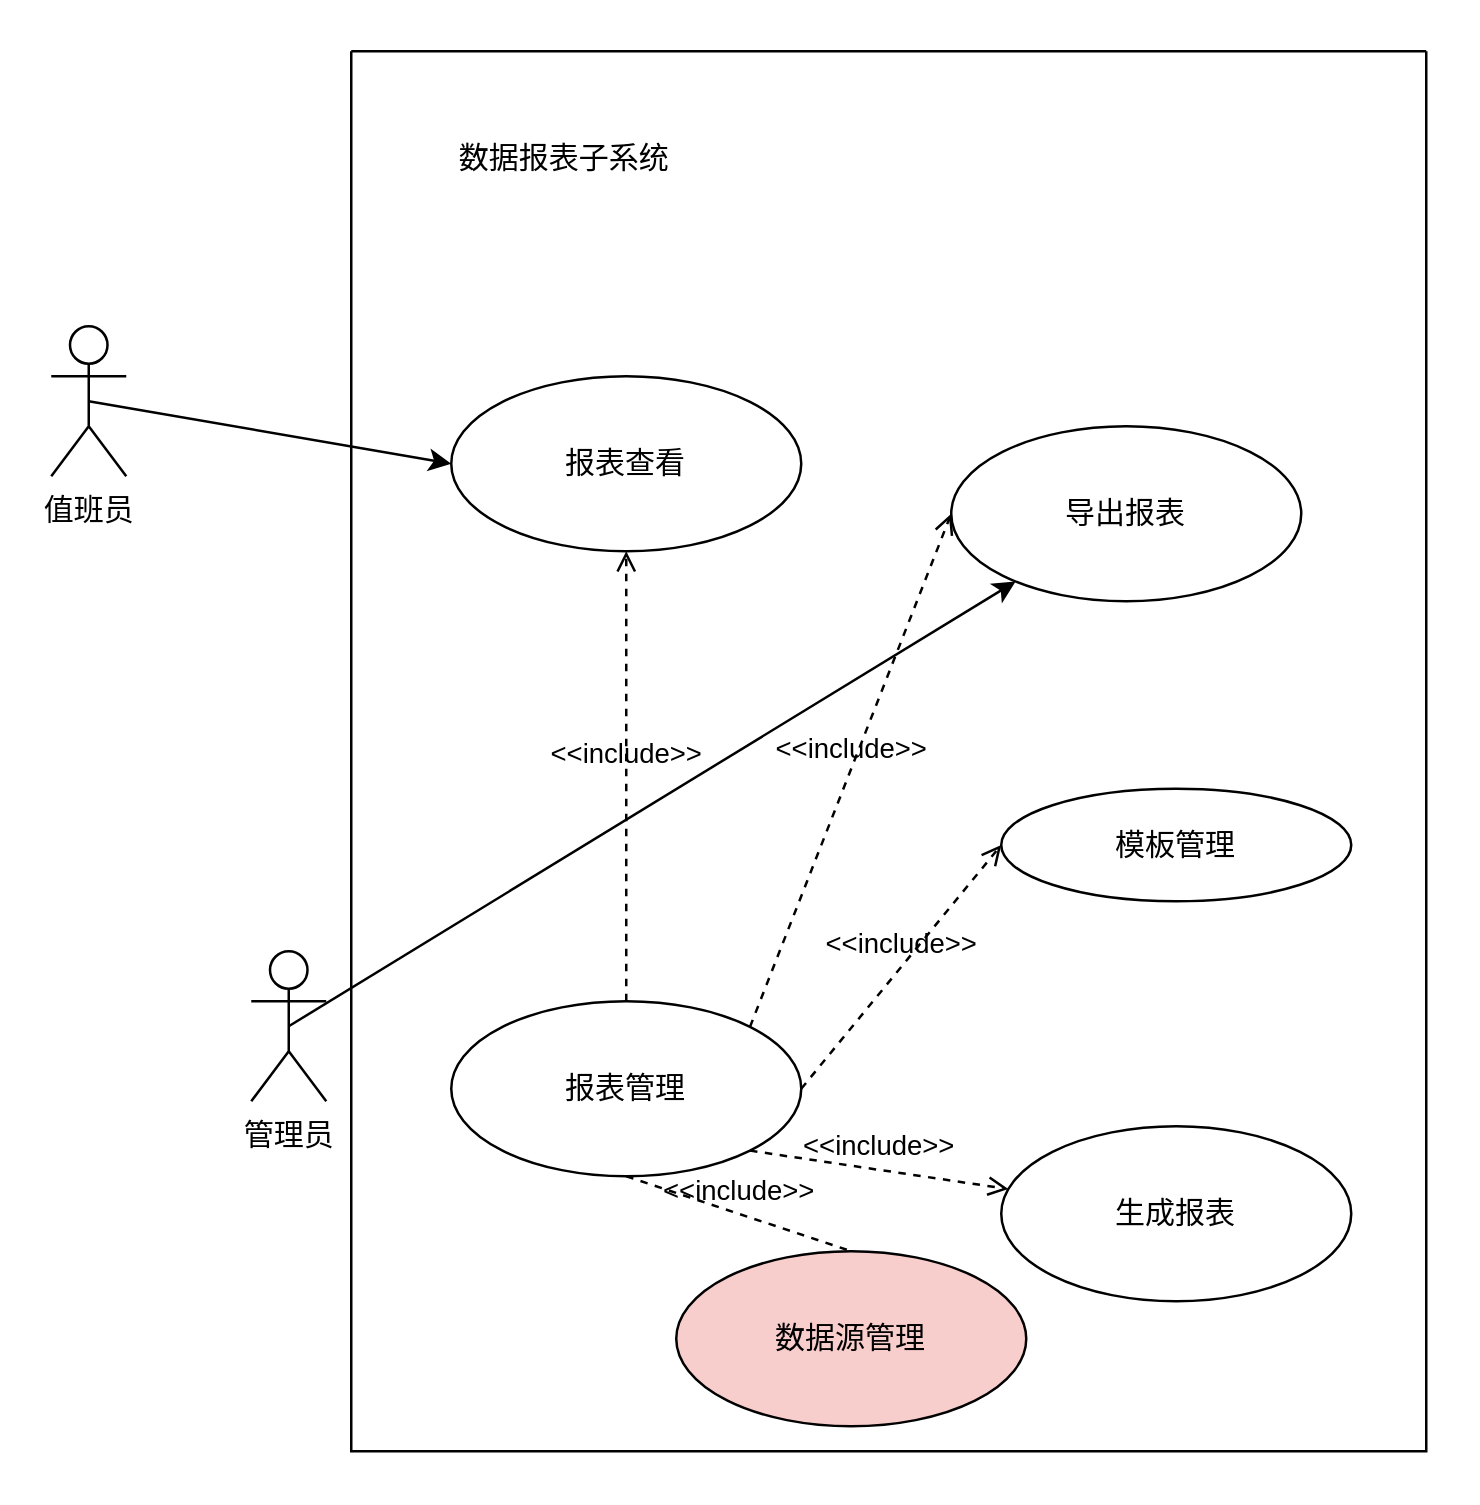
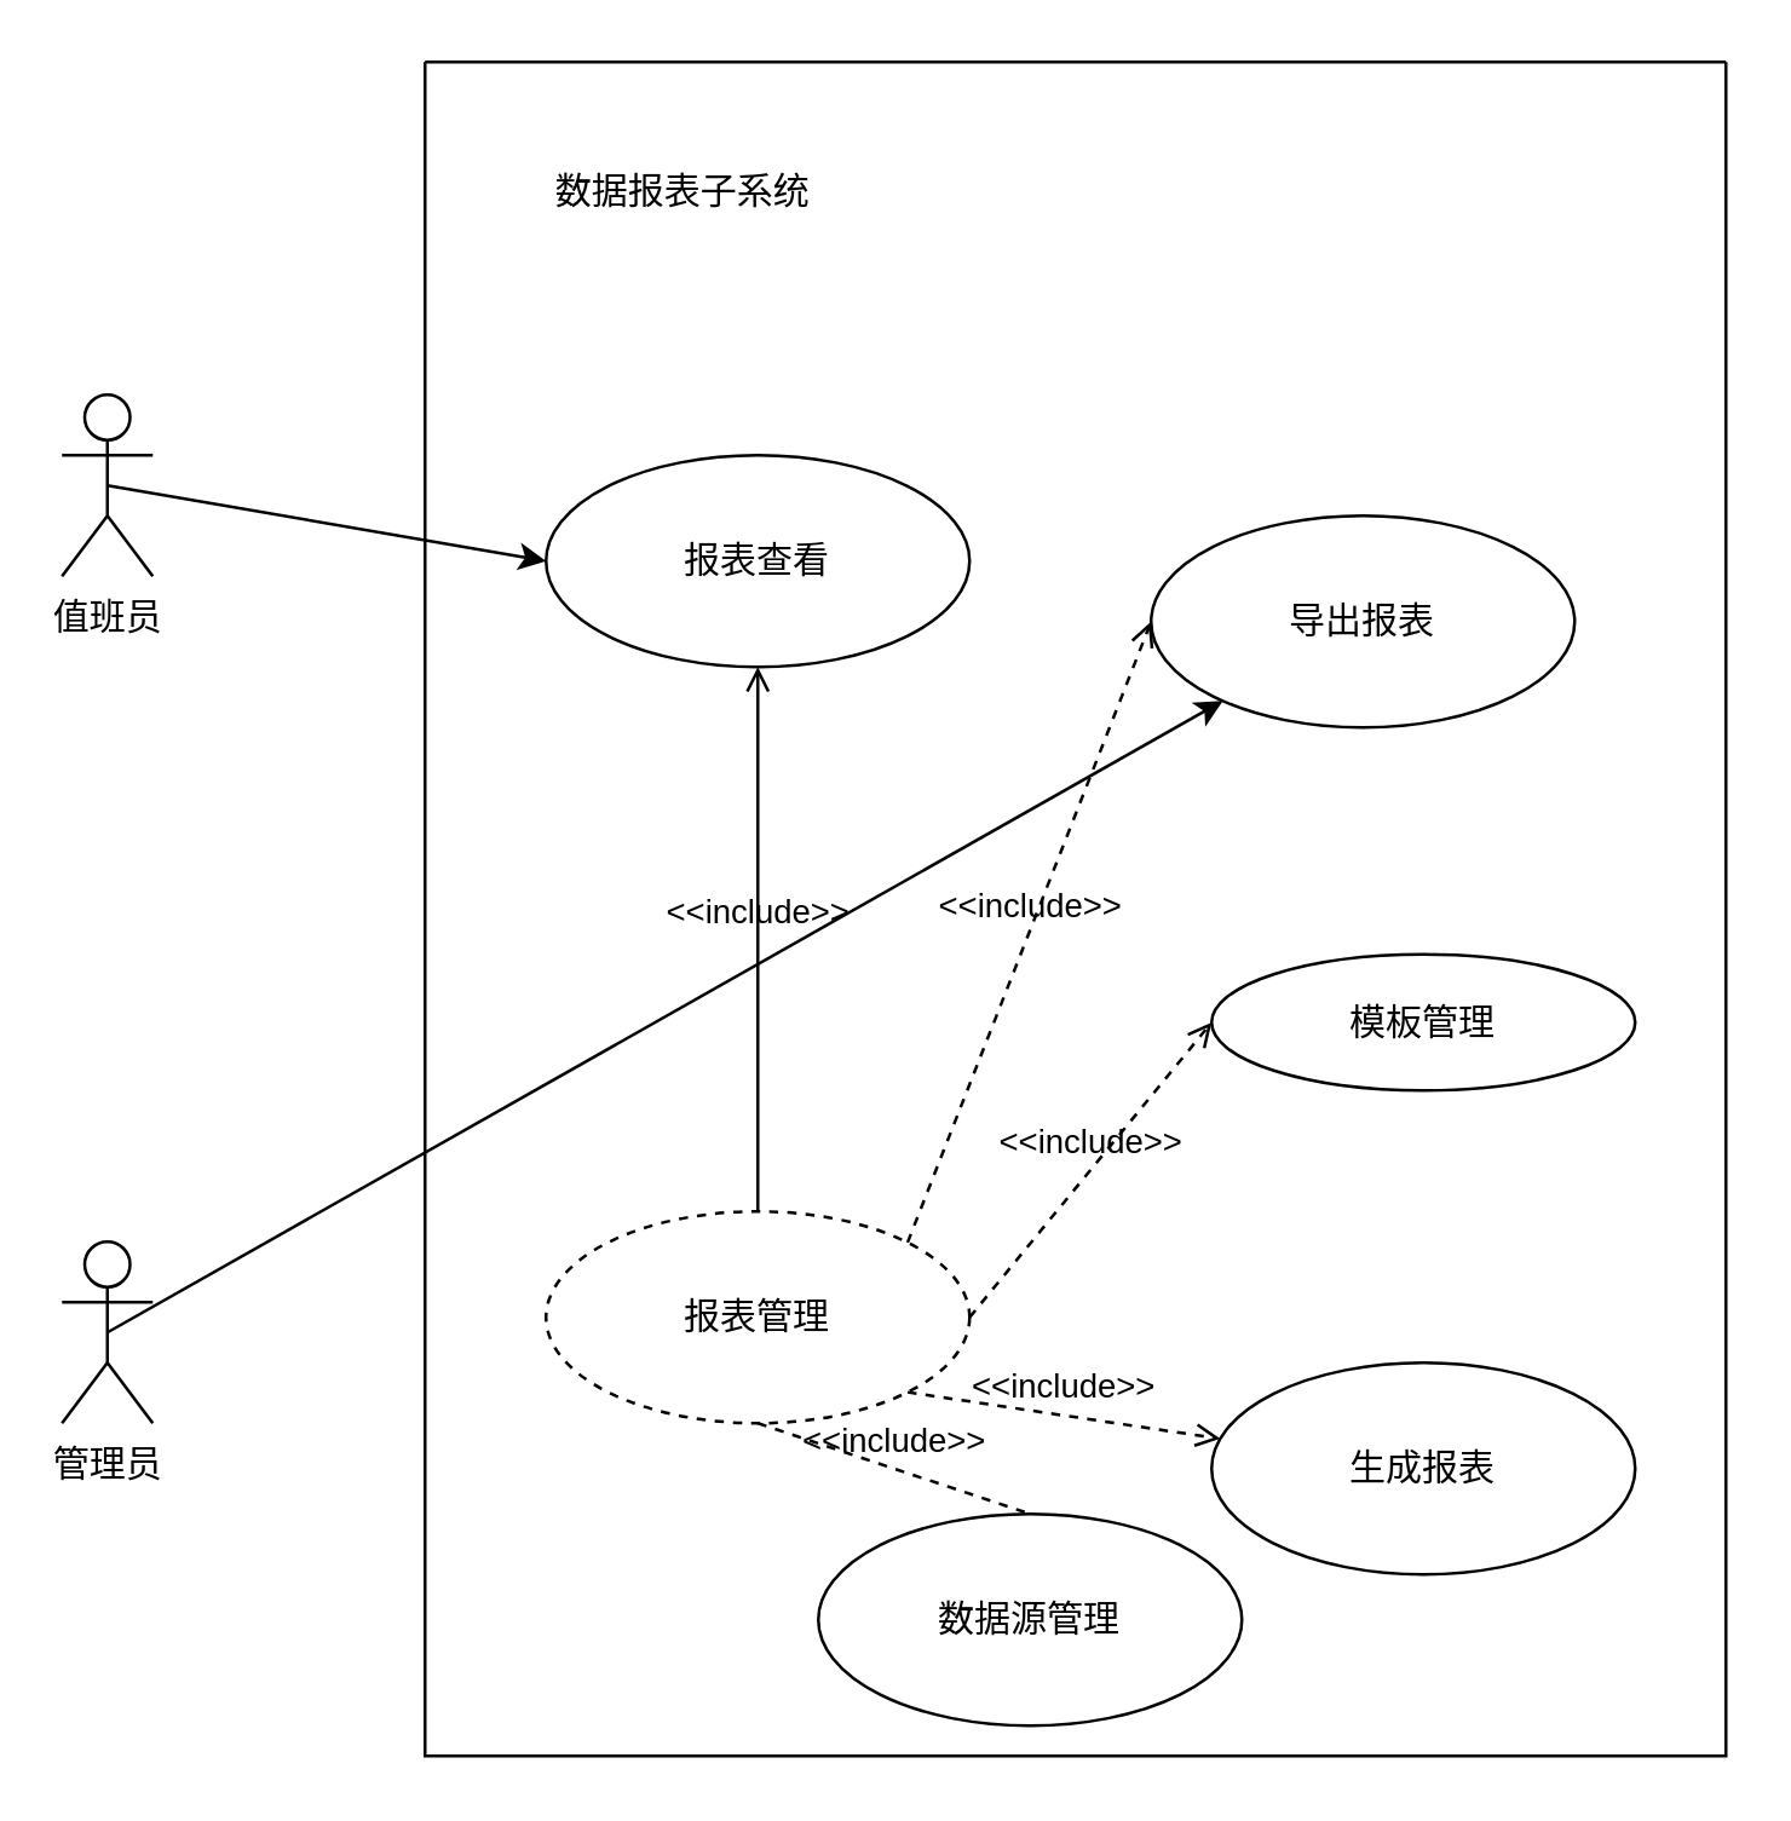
  <mxCell id="0" />
  <mxCell id="1" parent="0" />
  <mxCell id="2" value="" style="swimlane;startSize=0;" parent="1" vertex="1"><mxGeometry x="140" y="20" width="430" height="560" as="geometry" /></mxCell>
  <mxCell id="3" value="数据报表子系统" style="text;html=1;align=center;verticalAlign=middle;resizable=0;points=[];autosize=1;strokeColor=none;fillColor=none;" parent="2" vertex="1"><mxGeometry x="30" y="28" width="110" height="30" as="geometry" /></mxCell>
  <mxCell id="4" value="报表查看" style="ellipse;whiteSpace=wrap;html=1;" parent="2" vertex="1"><mxGeometry x="40" y="130" width="140" height="70" as="geometry" /></mxCell>
- <mxCell id="5" value="报表管理" style="ellipse;whiteSpace=wrap;html=1;" parent="2" vertex="1"><mxGeometry x="40" y="380" width="140" height="70" as="geometry" /></mxCell>
+ <mxCell id="5" value="报表管理" style="ellipse;whiteSpace=wrap;html=1;dashed=1;" parent="2" vertex="1"><mxGeometry x="40" y="380" width="140" height="70" as="geometry" /></mxCell>
  <mxCell id="6" value="模板管理" style="ellipse;whiteSpace=wrap;html=1;" parent="2" vertex="1"><mxGeometry x="260" y="295" width="140" height="45" as="geometry" /></mxCell>
  <mxCell id="7" value="生成报表" style="ellipse;whiteSpace=wrap;html=1;" parent="2" vertex="1"><mxGeometry x="260" y="430" width="140" height="70" as="geometry" /></mxCell>
  <mxCell id="8" value="导出报表" style="ellipse;whiteSpace=wrap;html=1;" parent="2" vertex="1"><mxGeometry x="240" y="150" width="140" height="70" as="geometry" /></mxCell>
- <mxCell id="9" value="&amp;lt;&amp;lt;include&amp;gt;&amp;gt;" style="html=1;verticalAlign=bottom;labelBackgroundColor=none;endArrow=open;endFill=0;dashed=1;rounded=0;exitX=0.5;exitY=0;exitDx=0;exitDy=0;entryX=0.5;entryY=1;entryDx=0;entryDy=0;" parent="2" source="5" target="4" edge="1"><mxGeometry width="160" relative="1" as="geometry"><mxPoint x="40" y="210" as="sourcePoint" /><mxPoint x="200" y="210" as="targetPoint" /></mxGeometry></mxCell>
+ <mxCell id="9" value="&amp;lt;&amp;lt;include&amp;gt;&amp;gt;" style="html=1;verticalAlign=bottom;labelBackgroundColor=none;endArrow=open;endFill=0;dashed=0;rounded=0;exitX=0.5;exitY=0;exitDx=0;exitDy=0;entryX=0.5;entryY=1;entryDx=0;entryDy=0;" parent="2" source="5" target="4" edge="1"><mxGeometry width="160" relative="1" as="geometry"><mxPoint x="40" y="210" as="sourcePoint" /><mxPoint x="200" y="210" as="targetPoint" /></mxGeometry></mxCell>
  <mxCell id="10" value="&amp;lt;&amp;lt;include&amp;gt;&amp;gt;" style="html=1;verticalAlign=bottom;labelBackgroundColor=none;endArrow=open;endFill=0;dashed=1;rounded=0;exitX=1;exitY=0;exitDx=0;exitDy=0;entryX=0;entryY=0.5;entryDx=0;entryDy=0;" parent="2" source="5" target="8" edge="1"><mxGeometry width="160" relative="1" as="geometry"><mxPoint x="40" y="210" as="sourcePoint" /><mxPoint x="200" y="210" as="targetPoint" /></mxGeometry></mxCell>
  <mxCell id="11" value="&amp;lt;&amp;lt;include&amp;gt;&amp;gt;" style="html=1;verticalAlign=bottom;labelBackgroundColor=none;endArrow=open;endFill=0;dashed=1;rounded=0;exitX=1;exitY=0.5;exitDx=0;exitDy=0;entryX=0;entryY=0.5;entryDx=0;entryDy=0;" parent="2" source="5" target="6" edge="1"><mxGeometry width="160" relative="1" as="geometry"><mxPoint x="40" y="210" as="sourcePoint" /><mxPoint x="200" y="210" as="targetPoint" /></mxGeometry></mxCell>
  <mxCell id="12" value="&amp;lt;&amp;lt;include&amp;gt;&amp;gt;" style="html=1;verticalAlign=bottom;labelBackgroundColor=none;endArrow=open;endFill=0;dashed=1;rounded=0;exitX=1;exitY=1;exitDx=0;exitDy=0;" parent="2" source="5" target="7" edge="1"><mxGeometry width="160" relative="1" as="geometry"><mxPoint x="40" y="210" as="sourcePoint" /><mxPoint x="200" y="210" as="targetPoint" /></mxGeometry></mxCell>
- <mxCell id="13" value="数据源管理" style="ellipse;whiteSpace=wrap;html=1;fillColor=#f8cecc;" vertex="1" parent="2"><mxGeometry x="130" y="480" width="140" height="70" as="geometry" /></mxCell>
+ <mxCell id="13" value="数据源管理" style="ellipse;whiteSpace=wrap;html=1;" vertex="1" parent="2"><mxGeometry x="130" y="480" width="140" height="70" as="geometry" /></mxCell>
  <mxCell id="14" value="&amp;lt;&amp;lt;include&amp;gt;&amp;gt;" style="html=1;verticalAlign=bottom;labelBackgroundColor=none;endArrow=none;endFill=0;dashed=1;rounded=0;exitX=0.5;exitY=1;exitDx=0;exitDy=0;entryX=0.5;entryY=0;entryDx=0;entryDy=0;" edge="1" parent="2" source="5" target="13"><mxGeometry width="160" relative="1" as="geometry"><mxPoint x="-40" y="480" as="sourcePoint" /><mxPoint x="120" y="480" as="targetPoint" /></mxGeometry></mxCell>
  <mxCell id="15" value="值班员" style="shape=umlActor;verticalLabelPosition=bottom;verticalAlign=top;html=1;outlineConnect=0;" parent="1" vertex="1"><mxGeometry x="20" y="130" width="30" height="60" as="geometry" /></mxCell>
- <mxCell id="16" value="管理员" style="shape=umlActor;verticalLabelPosition=bottom;verticalAlign=top;html=1;outlineConnect=0;" parent="1" vertex="1"><mxGeometry x="100" y="380" width="30" height="60" as="geometry" /></mxCell>
+ <mxCell id="16" value="管理员" style="shape=umlActor;verticalLabelPosition=bottom;verticalAlign=top;html=1;outlineConnect=0;" parent="1" vertex="1"><mxGeometry x="20" y="410" width="30" height="60" as="geometry" /></mxCell>
  <mxCell id="17" value="" style="endArrow=classic;html=1;rounded=0;exitX=0.5;exitY=0.5;exitDx=0;exitDy=0;exitPerimeter=0;" parent="1" source="16" target="8" edge="1"><mxGeometry width="50" height="50" relative="1" as="geometry"><mxPoint x="70" y="420" as="sourcePoint" /><mxPoint x="120" y="370" as="targetPoint" /></mxGeometry></mxCell>
  <mxCell id="18" value="" style="endArrow=classic;html=1;rounded=0;exitX=0.5;exitY=0.5;exitDx=0;exitDy=0;exitPerimeter=0;entryX=0;entryY=0.5;entryDx=0;entryDy=0;" parent="1" source="15" target="4" edge="1"><mxGeometry width="50" height="50" relative="1" as="geometry"><mxPoint x="230" y="260" as="sourcePoint" /><mxPoint x="280" y="210" as="targetPoint" /></mxGeometry></mxCell>
